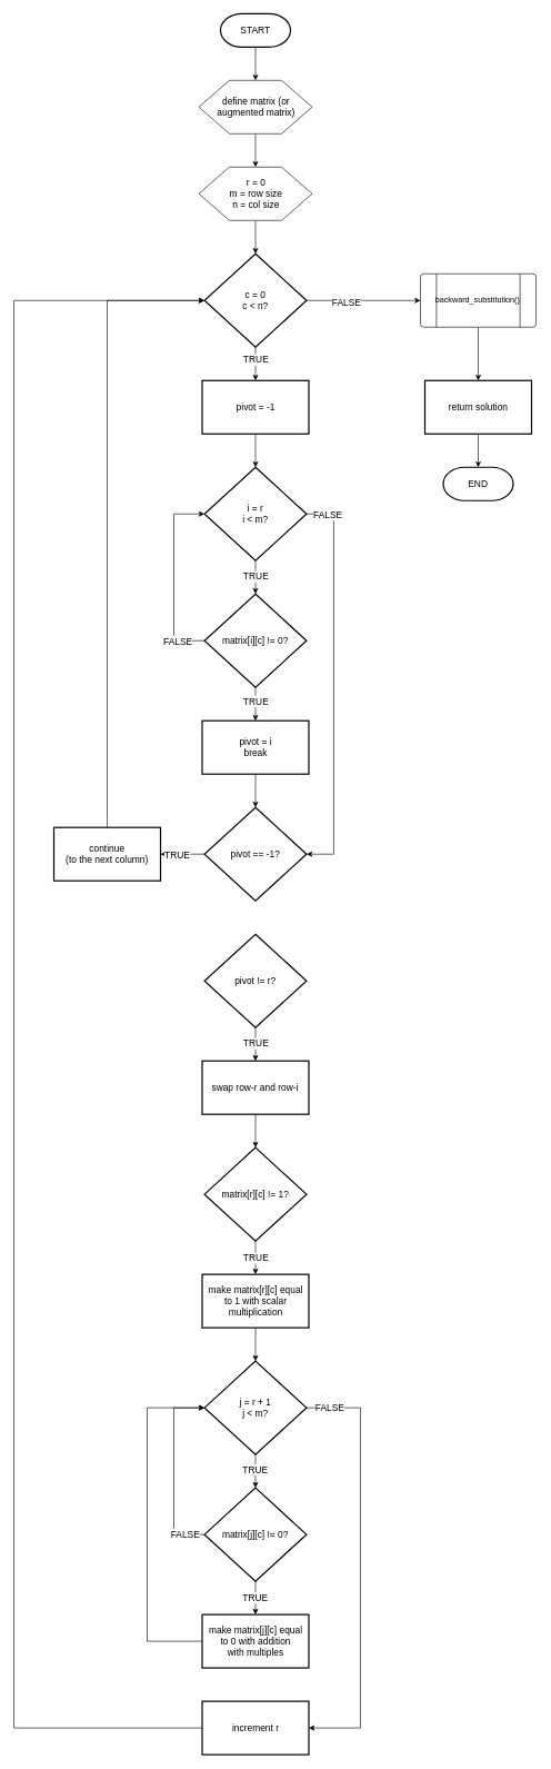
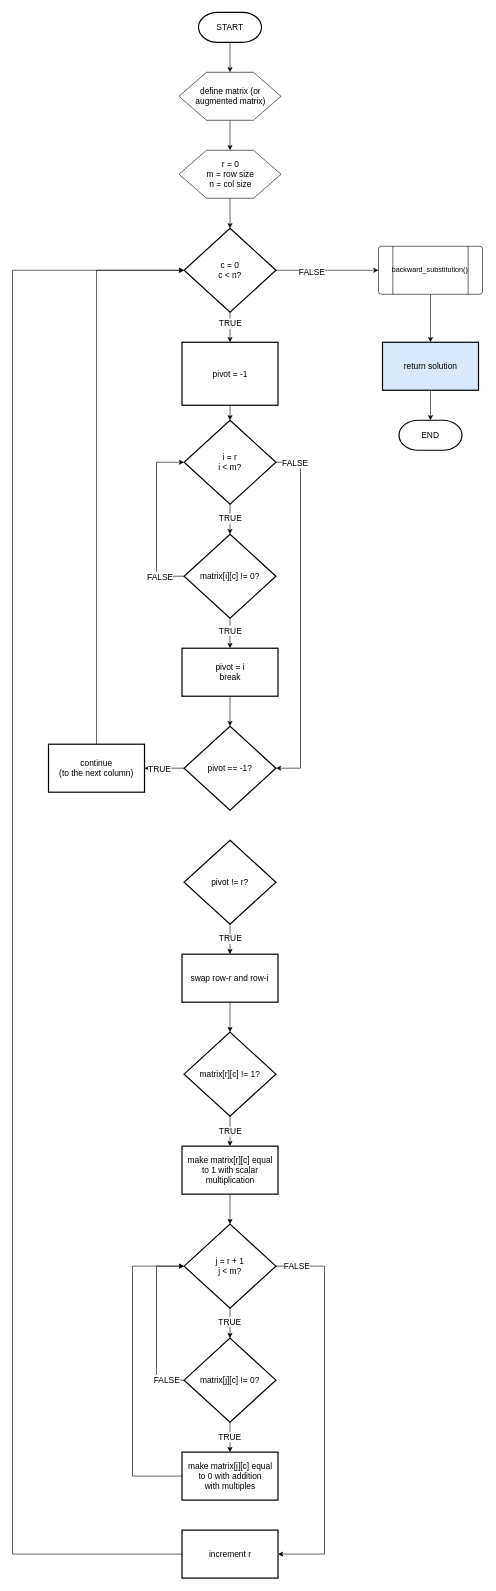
  <mxCell id="0" />
  <mxCell id="1" parent="0" />
  <mxCell id="2" value="" style="edgeStyle=orthogonalEdgeStyle;rounded=0;orthogonalLoop=1;jettySize=auto;html=1;" parent="1" source="3" target="5" edge="1"><mxGeometry relative="1" as="geometry" /></mxCell>
  <mxCell id="3" value="START" style="strokeWidth=2;html=1;shape=mxgraph.flowchart.terminator;whiteSpace=wrap;fontSize=14;" parent="1" vertex="1"><mxGeometry x="330" y="20" width="105" height="50" as="geometry" /></mxCell>
  <mxCell id="4" value="" style="edgeStyle=orthogonalEdgeStyle;rounded=0;orthogonalLoop=1;jettySize=auto;html=1;" parent="1" source="5" target="7" edge="1"><mxGeometry relative="1" as="geometry" /></mxCell>
  <mxCell id="5" value="define matrix (or&lt;div&gt;augmented matrix)&lt;/div&gt;" style="verticalLabelPosition=middle;verticalAlign=middle;html=1;shape=hexagon;perimeter=hexagonPerimeter2;arcSize=6;size=0.27;labelPosition=center;align=center;fontSize=14;" parent="1" vertex="1"><mxGeometry x="297.5" y="120" width="170" height="80" as="geometry" /></mxCell>
  <mxCell id="6" value="" style="edgeStyle=orthogonalEdgeStyle;rounded=0;orthogonalLoop=1;jettySize=auto;html=1;" parent="1" source="7" target="12" edge="1"><mxGeometry relative="1" as="geometry" /></mxCell>
  <mxCell id="7" value="r = 0&lt;div&gt;m = row size&lt;/div&gt;&lt;div&gt;n = col size&lt;/div&gt;" style="verticalLabelPosition=middle;verticalAlign=middle;html=1;shape=hexagon;perimeter=hexagonPerimeter2;arcSize=6;size=0.27;labelPosition=center;align=center;fontSize=14;" parent="1" vertex="1"><mxGeometry x="297.5" y="250" width="170" height="80" as="geometry" /></mxCell>
  <mxCell id="8" value="" style="edgeStyle=orthogonalEdgeStyle;rounded=0;orthogonalLoop=1;jettySize=auto;html=1;" parent="1" source="12" target="14" edge="1"><mxGeometry relative="1" as="geometry" /></mxCell>
  <mxCell id="9" value="&lt;font style=&quot;font-size: 14px;&quot;&gt;TRUE&lt;/font&gt;" style="edgeLabel;html=1;align=center;verticalAlign=middle;resizable=0;points=[];" parent="8" vertex="1" connectable="0"><mxGeometry x="-0.272" relative="1" as="geometry"><mxPoint as="offset" /></mxGeometry></mxCell>
  <mxCell id="10" style="edgeStyle=orthogonalEdgeStyle;rounded=0;orthogonalLoop=1;jettySize=auto;html=1;exitX=1;exitY=0.5;exitDx=0;exitDy=0;exitPerimeter=0;entryX=0;entryY=0.5;entryDx=0;entryDy=0;" edge="1" parent="1" source="12" target="57"><mxGeometry relative="1" as="geometry" /></mxCell>
  <mxCell id="11" value="&lt;span style=&quot;font-size: 14px;&quot;&gt;FALSE&lt;/span&gt;" style="edgeLabel;html=1;align=center;verticalAlign=middle;resizable=0;points=[];" vertex="1" connectable="0" parent="10"><mxGeometry x="-0.309" y="-2" relative="1" as="geometry"><mxPoint as="offset" /></mxGeometry></mxCell>
  <mxCell id="12" value="c = 0&lt;div&gt;c &amp;lt; n?&lt;/div&gt;" style="strokeWidth=2;html=1;shape=mxgraph.flowchart.decision;whiteSpace=wrap;fontSize=14;" parent="1" vertex="1"><mxGeometry x="305.93" y="380" width="153.13" height="140" as="geometry" /></mxCell>
  <mxCell id="13" value="" style="edgeStyle=orthogonalEdgeStyle;rounded=0;orthogonalLoop=1;jettySize=auto;html=1;" parent="1" source="14" target="17" edge="1"><mxGeometry relative="1" as="geometry" /></mxCell>
- <mxCell id="14" value="pivot = -1" style="rounded=1;whiteSpace=wrap;html=1;absoluteArcSize=1;arcSize=0;strokeWidth=2;fontSize=14;" parent="1" vertex="1"><mxGeometry x="302.5" y="570" width="160" height="80" as="geometry" /></mxCell>
+ <mxCell id="14" value="pivot = -1" style="rounded=1;whiteSpace=wrap;html=1;absoluteArcSize=1;arcSize=0;strokeWidth=2;fontSize=14;" parent="1" vertex="1"><mxGeometry x="302.5" y="570" width="160" height="105" as="geometry" /></mxCell>
  <mxCell id="15" value="" style="edgeStyle=orthogonalEdgeStyle;rounded=0;orthogonalLoop=1;jettySize=auto;html=1;" parent="1" source="17" target="20" edge="1"><mxGeometry relative="1" as="geometry" /></mxCell>
  <mxCell id="16" value="&lt;font style=&quot;font-size: 14px;&quot;&gt;TRUE&lt;/font&gt;" style="edgeLabel;html=1;align=center;verticalAlign=middle;resizable=0;points=[];" parent="15" vertex="1" connectable="0"><mxGeometry x="-0.096" relative="1" as="geometry"><mxPoint as="offset" /></mxGeometry></mxCell>
  <mxCell id="17" value="i = r&lt;div&gt;i &amp;lt; m?&lt;/div&gt;" style="strokeWidth=2;html=1;shape=mxgraph.flowchart.decision;whiteSpace=wrap;fontSize=14;" parent="1" vertex="1"><mxGeometry x="305.93" y="700" width="153.13" height="140" as="geometry" /></mxCell>
  <mxCell id="18" value="" style="edgeStyle=orthogonalEdgeStyle;rounded=0;orthogonalLoop=1;jettySize=auto;html=1;" parent="1" source="20" target="22" edge="1"><mxGeometry relative="1" as="geometry" /></mxCell>
  <mxCell id="19" value="&lt;font style=&quot;font-size: 14px;&quot;&gt;TRUE&lt;/font&gt;" style="edgeLabel;html=1;align=center;verticalAlign=middle;resizable=0;points=[];" parent="18" vertex="1" connectable="0"><mxGeometry x="-0.187" relative="1" as="geometry"><mxPoint as="offset" /></mxGeometry></mxCell>
  <mxCell id="20" value="matrix[i][c] != 0?" style="strokeWidth=2;html=1;shape=mxgraph.flowchart.decision;whiteSpace=wrap;fontSize=14;" parent="1" vertex="1"><mxGeometry x="305.93" y="890" width="153.13" height="140" as="geometry" /></mxCell>
  <mxCell id="21" value="" style="edgeStyle=orthogonalEdgeStyle;rounded=0;orthogonalLoop=1;jettySize=auto;html=1;" parent="1" source="22" target="27" edge="1"><mxGeometry relative="1" as="geometry" /></mxCell>
  <mxCell id="22" value="pivot = i&lt;div&gt;break&lt;/div&gt;" style="rounded=1;whiteSpace=wrap;html=1;absoluteArcSize=1;arcSize=0;strokeWidth=2;fontSize=14;" parent="1" vertex="1"><mxGeometry x="302.5" y="1080" width="160" height="80" as="geometry" /></mxCell>
  <mxCell id="23" style="edgeStyle=orthogonalEdgeStyle;rounded=0;orthogonalLoop=1;jettySize=auto;html=1;exitX=0;exitY=0.5;exitDx=0;exitDy=0;exitPerimeter=0;entryX=0;entryY=0.5;entryDx=0;entryDy=0;entryPerimeter=0;" parent="1" source="20" target="17" edge="1"><mxGeometry relative="1" as="geometry"><Array as="points"><mxPoint x="260" y="960" /><mxPoint x="260" y="770" /></Array></mxGeometry></mxCell>
  <mxCell id="24" value="&lt;font style=&quot;font-size: 14px;&quot;&gt;FALSE&lt;/font&gt;" style="edgeLabel;html=1;align=center;verticalAlign=middle;resizable=0;points=[];" parent="23" vertex="1" connectable="0"><mxGeometry x="-0.717" relative="1" as="geometry"><mxPoint as="offset" /></mxGeometry></mxCell>
  <mxCell id="25" value="" style="edgeStyle=orthogonalEdgeStyle;rounded=0;orthogonalLoop=1;jettySize=auto;html=1;" parent="1" source="27" target="30" edge="1"><mxGeometry relative="1" as="geometry" /></mxCell>
  <mxCell id="26" value="&lt;span style=&quot;font-size: 14px;&quot;&gt;TRUE&lt;/span&gt;" style="edgeLabel;html=1;align=center;verticalAlign=middle;resizable=0;points=[];" parent="25" vertex="1" connectable="0"><mxGeometry x="0.252" relative="1" as="geometry"><mxPoint as="offset" /></mxGeometry></mxCell>
  <mxCell id="27" value="pivot == -1?" style="strokeWidth=2;html=1;shape=mxgraph.flowchart.decision;whiteSpace=wrap;fontSize=14;" parent="1" vertex="1"><mxGeometry x="305.94" y="1210" width="153.13" height="140" as="geometry" /></mxCell>
  <mxCell id="28" style="edgeStyle=orthogonalEdgeStyle;rounded=0;orthogonalLoop=1;jettySize=auto;html=1;exitX=1;exitY=0.5;exitDx=0;exitDy=0;exitPerimeter=0;entryX=1;entryY=0.5;entryDx=0;entryDy=0;entryPerimeter=0;" parent="1" source="17" target="27" edge="1"><mxGeometry relative="1" as="geometry"><Array as="points"><mxPoint x="500" y="770" /><mxPoint x="500" y="1280" /></Array></mxGeometry></mxCell>
  <mxCell id="29" value="&lt;span style=&quot;font-size: 14px;&quot;&gt;FALSE&lt;/span&gt;" style="edgeLabel;html=1;align=center;verticalAlign=middle;resizable=0;points=[];" parent="28" vertex="1" connectable="0"><mxGeometry x="-0.895" y="-1" relative="1" as="geometry"><mxPoint as="offset" /></mxGeometry></mxCell>
  <mxCell id="30" value="continue&lt;div&gt;(to the next column)&lt;/div&gt;" style="rounded=1;whiteSpace=wrap;html=1;absoluteArcSize=1;arcSize=0;strokeWidth=2;fontSize=14;" parent="1" vertex="1"><mxGeometry x="80" y="1240" width="160" height="80" as="geometry" /></mxCell>
  <mxCell id="31" style="edgeStyle=orthogonalEdgeStyle;rounded=0;orthogonalLoop=1;jettySize=auto;html=1;exitX=0.5;exitY=0;exitDx=0;exitDy=0;entryX=0;entryY=0.5;entryDx=0;entryDy=0;entryPerimeter=0;" parent="1" source="30" target="12" edge="1"><mxGeometry relative="1" as="geometry" /></mxCell>
  <mxCell id="32" value="" style="edgeStyle=orthogonalEdgeStyle;rounded=0;orthogonalLoop=1;jettySize=auto;html=1;" parent="1" source="34" target="36" edge="1"><mxGeometry relative="1" as="geometry" /></mxCell>
  <mxCell id="33" value="&lt;font style=&quot;font-size: 14px;&quot;&gt;TRUE&lt;/font&gt;" style="edgeLabel;html=1;align=center;verticalAlign=middle;resizable=0;points=[];" parent="32" vertex="1" connectable="0"><mxGeometry x="-0.087" relative="1" as="geometry"><mxPoint as="offset" /></mxGeometry></mxCell>
  <mxCell id="34" value="pivot != r?" style="strokeWidth=2;html=1;shape=mxgraph.flowchart.decision;whiteSpace=wrap;fontSize=14;" parent="1" vertex="1"><mxGeometry x="305.94" y="1400" width="153.13" height="140" as="geometry" /></mxCell>
  <mxCell id="35" value="" style="edgeStyle=orthogonalEdgeStyle;rounded=0;orthogonalLoop=1;jettySize=auto;html=1;" parent="1" source="36" target="39" edge="1"><mxGeometry relative="1" as="geometry" /></mxCell>
  <mxCell id="36" value="swap row-r and row-i" style="rounded=1;whiteSpace=wrap;html=1;absoluteArcSize=1;arcSize=0;strokeWidth=2;fontSize=14;" parent="1" vertex="1"><mxGeometry x="302.49" y="1590" width="160" height="80" as="geometry" /></mxCell>
  <mxCell id="37" value="" style="edgeStyle=orthogonalEdgeStyle;rounded=0;orthogonalLoop=1;jettySize=auto;html=1;" parent="1" source="39" target="41" edge="1"><mxGeometry relative="1" as="geometry" /></mxCell>
  <mxCell id="38" value="&lt;span style=&quot;font-size: 14px;&quot;&gt;TRUE&lt;/span&gt;" style="edgeLabel;html=1;align=center;verticalAlign=middle;resizable=0;points=[];" parent="37" vertex="1" connectable="0"><mxGeometry x="0.016" relative="1" as="geometry"><mxPoint as="offset" /></mxGeometry></mxCell>
  <mxCell id="39" value="matrix[r][c] != 1?" style="strokeWidth=2;html=1;shape=mxgraph.flowchart.decision;whiteSpace=wrap;fontSize=14;" parent="1" vertex="1"><mxGeometry x="305.92" y="1720" width="153.13" height="140" as="geometry" /></mxCell>
  <mxCell id="40" value="" style="edgeStyle=orthogonalEdgeStyle;rounded=0;orthogonalLoop=1;jettySize=auto;html=1;" parent="1" source="41" target="46" edge="1"><mxGeometry relative="1" as="geometry" /></mxCell>
  <mxCell id="41" value="make matrix[r][c] equal&lt;div&gt;to 1 with scalar&lt;/div&gt;&lt;div&gt;multiplication&lt;/div&gt;" style="rounded=1;whiteSpace=wrap;html=1;absoluteArcSize=1;arcSize=0;strokeWidth=2;fontSize=14;" parent="1" vertex="1"><mxGeometry x="302.51" y="1910" width="160" height="80" as="geometry" /></mxCell>
  <mxCell id="42" value="" style="edgeStyle=orthogonalEdgeStyle;rounded=0;orthogonalLoop=1;jettySize=auto;html=1;" parent="1" source="46" target="49" edge="1"><mxGeometry relative="1" as="geometry" /></mxCell>
  <mxCell id="43" value="&lt;span style=&quot;font-size: 14px;&quot;&gt;TRUE&lt;/span&gt;" style="edgeLabel;html=1;align=center;verticalAlign=middle;resizable=0;points=[];" parent="42" vertex="1" connectable="0"><mxGeometry x="-0.12" y="-1" relative="1" as="geometry"><mxPoint as="offset" /></mxGeometry></mxCell>
  <mxCell id="44" style="edgeStyle=orthogonalEdgeStyle;rounded=0;orthogonalLoop=1;jettySize=auto;html=1;exitX=1;exitY=0.5;exitDx=0;exitDy=0;exitPerimeter=0;entryX=1;entryY=0.5;entryDx=0;entryDy=0;" parent="1" source="46" target="54" edge="1"><mxGeometry relative="1" as="geometry"><Array as="points"><mxPoint x="540" y="2110" /><mxPoint x="540" y="2590" /></Array></mxGeometry></mxCell>
  <mxCell id="45" value="&lt;span style=&quot;font-size: 14px;&quot;&gt;FALSE&lt;/span&gt;" style="edgeLabel;html=1;align=center;verticalAlign=middle;resizable=0;points=[];" parent="44" vertex="1" connectable="0"><mxGeometry x="-0.894" y="1" relative="1" as="geometry"><mxPoint as="offset" /></mxGeometry></mxCell>
  <mxCell id="46" value="j = r + 1&lt;div&gt;j &amp;lt; m?&lt;/div&gt;" style="strokeWidth=2;html=1;shape=mxgraph.flowchart.decision;whiteSpace=wrap;fontSize=14;" parent="1" vertex="1"><mxGeometry x="305.92" y="2040" width="153.13" height="140" as="geometry" /></mxCell>
  <mxCell id="47" value="" style="edgeStyle=orthogonalEdgeStyle;rounded=0;orthogonalLoop=1;jettySize=auto;html=1;" parent="1" source="49" target="50" edge="1"><mxGeometry relative="1" as="geometry" /></mxCell>
  <mxCell id="48" value="&lt;font style=&quot;font-size: 14px;&quot;&gt;TRUE&lt;/font&gt;" style="edgeLabel;html=1;align=center;verticalAlign=middle;resizable=0;points=[];" parent="47" vertex="1" connectable="0"><mxGeometry x="-0.022" y="-1" relative="1" as="geometry"><mxPoint as="offset" /></mxGeometry></mxCell>
  <mxCell id="49" value="matrix[j][c] != 0?" style="strokeWidth=2;html=1;shape=mxgraph.flowchart.decision;whiteSpace=wrap;fontSize=14;" parent="1" vertex="1"><mxGeometry x="305.92" y="2230" width="153.13" height="140" as="geometry" /></mxCell>
  <mxCell id="50" value="make matrix[j][c] equal&lt;div&gt;to 0 with addition&lt;/div&gt;&lt;div&gt;with multiples&lt;/div&gt;" style="rounded=1;whiteSpace=wrap;html=1;absoluteArcSize=1;arcSize=0;strokeWidth=2;fontSize=14;" parent="1" vertex="1"><mxGeometry x="302.51" y="2420" width="160" height="80" as="geometry" /></mxCell>
  <mxCell id="51" style="edgeStyle=orthogonalEdgeStyle;rounded=0;orthogonalLoop=1;jettySize=auto;html=1;exitX=0;exitY=0.5;exitDx=0;exitDy=0;exitPerimeter=0;entryX=0;entryY=0.5;entryDx=0;entryDy=0;entryPerimeter=0;" parent="1" source="49" target="46" edge="1"><mxGeometry relative="1" as="geometry"><Array as="points"><mxPoint x="260" y="2300" /><mxPoint x="260" y="2110" /></Array></mxGeometry></mxCell>
  <mxCell id="52" value="&lt;font style=&quot;font-size: 14px;&quot;&gt;FALSE&lt;/font&gt;" style="edgeLabel;html=1;align=center;verticalAlign=middle;resizable=0;points=[];" parent="51" vertex="1" connectable="0"><mxGeometry x="-0.794" y="-1" relative="1" as="geometry"><mxPoint as="offset" /></mxGeometry></mxCell>
  <mxCell id="53" style="edgeStyle=orthogonalEdgeStyle;rounded=0;orthogonalLoop=1;jettySize=auto;html=1;exitX=0;exitY=0.5;exitDx=0;exitDy=0;entryX=0;entryY=0.5;entryDx=0;entryDy=0;entryPerimeter=0;" parent="1" source="50" target="46" edge="1"><mxGeometry relative="1" as="geometry"><Array as="points"><mxPoint x="220" y="2460" /><mxPoint x="220" y="2110" /></Array></mxGeometry></mxCell>
  <mxCell id="54" value="increment r" style="rounded=1;whiteSpace=wrap;html=1;absoluteArcSize=1;arcSize=0;strokeWidth=2;fontSize=14;" parent="1" vertex="1"><mxGeometry x="302.51" y="2550" width="160" height="80" as="geometry" /></mxCell>
  <mxCell id="55" style="edgeStyle=orthogonalEdgeStyle;rounded=0;orthogonalLoop=1;jettySize=auto;html=1;exitX=0;exitY=0.5;exitDx=0;exitDy=0;entryX=0;entryY=0.5;entryDx=0;entryDy=0;entryPerimeter=0;" parent="1" source="54" target="12" edge="1"><mxGeometry relative="1" as="geometry"><Array as="points"><mxPoint x="20" y="2590" /><mxPoint x="20" y="450" /></Array></mxGeometry></mxCell>
  <mxCell id="56" value="" style="edgeStyle=orthogonalEdgeStyle;rounded=0;orthogonalLoop=1;jettySize=auto;html=1;" edge="1" parent="1" source="57" target="60"><mxGeometry relative="1" as="geometry" /></mxCell>
  <mxCell id="57" value="backward_substitution()" style="verticalLabelPosition=middle;verticalAlign=middle;html=1;shape=process;whiteSpace=wrap;rounded=1;size=0.14;arcSize=6;align=center;labelPosition=center;" vertex="1" parent="1"><mxGeometry x="630" y="410" width="173.43" height="80" as="geometry" /></mxCell>
  <mxCell id="58" value="END" style="strokeWidth=2;html=1;shape=mxgraph.flowchart.terminator;whiteSpace=wrap;fontSize=14;" vertex="1" parent="1"><mxGeometry x="664.21" y="700" width="105" height="50" as="geometry" /></mxCell>
  <mxCell id="59" value="" style="edgeStyle=orthogonalEdgeStyle;rounded=0;orthogonalLoop=1;jettySize=auto;html=1;" edge="1" parent="1" source="60" target="58"><mxGeometry relative="1" as="geometry" /></mxCell>
- <mxCell id="60" value="return solution" style="rounded=1;whiteSpace=wrap;html=1;absoluteArcSize=1;arcSize=0;strokeWidth=2;fontSize=14;" vertex="1" parent="1"><mxGeometry x="636.71" y="570" width="160" height="80" as="geometry" /></mxCell>
+ <mxCell id="60" value="return solution" style="rounded=1;whiteSpace=wrap;html=1;absoluteArcSize=1;arcSize=0;strokeWidth=2;fontSize=14;fillColor=#dae8fc;" vertex="1" parent="1"><mxGeometry x="636.71" y="570" width="160" height="80" as="geometry" /></mxCell>
